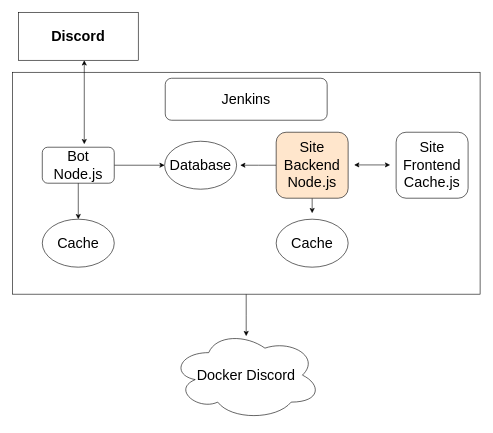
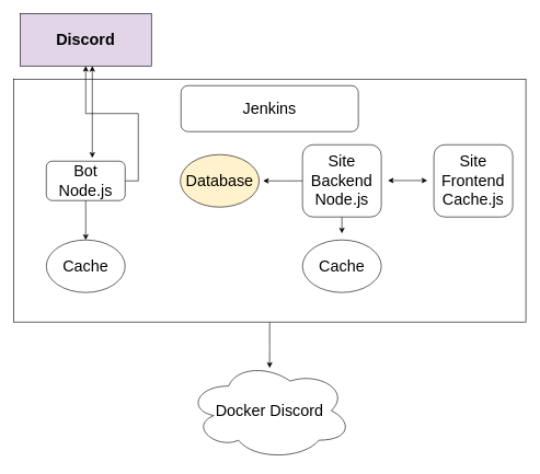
  <mxCell id="0" />
  <mxCell id="1" parent="0" />
  <mxCell id="2" style="edgeStyle=orthogonalEdgeStyle;rounded=0;orthogonalLoop=1;jettySize=auto;html=1;exitX=0.5;exitY=1;exitDx=0;exitDy=0;fontSize=24;" edge="1" parent="1" source="3"><mxGeometry relative="1" as="geometry"><mxPoint x="410" y="560" as="targetPoint" /></mxGeometry></mxCell>
  <mxCell id="3" value="" style="rounded=0;whiteSpace=wrap;html=1;fontSize=24;" vertex="1" parent="1"><mxGeometry x="20" y="120" width="780" height="370" as="geometry" /></mxCell>
- <mxCell id="4" value="&lt;font style=&quot;font-size: 24px&quot;&gt;Discord&lt;/font&gt;" style="rounded=0;whiteSpace=wrap;html=1;fontStyle=1" vertex="1" parent="1"><mxGeometry x="30" y="20" width="200" height="80" as="geometry" /></mxCell>
+ <mxCell id="4" value="&lt;font style=&quot;font-size: 24px&quot;&gt;Discord&lt;/font&gt;" style="rounded=0;whiteSpace=wrap;html=1;fontStyle=1;fillColor=#e1d5e7;" vertex="1" parent="1"><mxGeometry x="30" y="20" width="200" height="80" as="geometry" /></mxCell>
  <mxCell id="5" value="" style="endArrow=classic;startArrow=classic;html=1;rounded=0;fontSize=24;" edge="1" parent="1"><mxGeometry width="50" height="50" relative="1" as="geometry"><mxPoint x="140" y="240" as="sourcePoint" /><mxPoint x="140" y="100" as="targetPoint" /></mxGeometry></mxCell>
- <mxCell id="6" style="edgeStyle=orthogonalEdgeStyle;rounded=0;orthogonalLoop=1;jettySize=auto;html=1;exitX=1;exitY=0.5;exitDx=0;exitDy=0;fontSize=24;" edge="1" parent="1" source="7" target="10"><mxGeometry relative="1" as="geometry" /></mxCell>
+ <mxCell id="6" style="edgeStyle=orthogonalEdgeStyle;rounded=0;orthogonalLoop=1;jettySize=auto;html=1;exitX=1;exitY=0.5;exitDx=0;exitDy=0;fontSize=24;" edge="1" parent="1" source="7" target="4"><mxGeometry relative="1" as="geometry" /></mxCell>
  <mxCell id="7" value="Bot Node.js" style="rounded=1;whiteSpace=wrap;html=1;fontSize=24;" vertex="1" parent="1"><mxGeometry x="70" y="245" width="120" height="60" as="geometry" /></mxCell>
  <mxCell id="8" value="" style="endArrow=classic;html=1;rounded=0;fontSize=24;exitX=0.5;exitY=1;exitDx=0;exitDy=0;" edge="1" parent="1" source="7"><mxGeometry width="50" height="50" relative="1" as="geometry"><mxPoint x="190" y="425" as="sourcePoint" /><mxPoint x="130" y="365" as="targetPoint" /></mxGeometry></mxCell>
  <mxCell id="9" value="Cache" style="ellipse;whiteSpace=wrap;html=1;fontSize=24;" vertex="1" parent="1"><mxGeometry x="70" y="365" width="120" height="80" as="geometry" /></mxCell>
- <mxCell id="10" value="Database" style="ellipse;whiteSpace=wrap;html=1;fontSize=24;" vertex="1" parent="1"><mxGeometry x="274" y="235" width="120" height="80" as="geometry" /></mxCell>
+ <mxCell id="10" value="Database" style="ellipse;whiteSpace=wrap;html=1;fontSize=24;fillColor=#fff2cc;" vertex="1" parent="1"><mxGeometry x="274" y="235" width="120" height="80" as="geometry" /></mxCell>
  <mxCell id="11" style="edgeStyle=orthogonalEdgeStyle;rounded=0;orthogonalLoop=1;jettySize=auto;html=1;exitX=0;exitY=0.5;exitDx=0;exitDy=0;fontSize=24;" edge="1" parent="1" source="13"><mxGeometry relative="1" as="geometry"><mxPoint x="400" y="275" as="targetPoint" /></mxGeometry></mxCell>
  <mxCell id="12" style="edgeStyle=orthogonalEdgeStyle;rounded=0;orthogonalLoop=1;jettySize=auto;html=1;exitX=0.5;exitY=1;exitDx=0;exitDy=0;fontSize=24;" edge="1" parent="1" source="13"><mxGeometry relative="1" as="geometry"><mxPoint x="520" y="355" as="targetPoint" /></mxGeometry></mxCell>
- <mxCell id="13" value="Site Backend Node.js" style="rounded=1;whiteSpace=wrap;html=1;fontSize=24;fillColor=#ffe6cc;" vertex="1" parent="1"><mxGeometry x="460" y="220" width="120" height="110" as="geometry" /></mxCell>
+ <mxCell id="13" value="Site Backend Node.js" style="rounded=1;whiteSpace=wrap;html=1;fontSize=24;" vertex="1" parent="1"><mxGeometry x="460" y="220" width="120" height="110" as="geometry" /></mxCell>
  <mxCell id="14" value="Site Frontend Cache.js" style="rounded=1;whiteSpace=wrap;html=1;fontSize=24;" vertex="1" parent="1"><mxGeometry x="660" y="220" width="120" height="110" as="geometry" /></mxCell>
  <mxCell id="15" value="Cache" style="ellipse;whiteSpace=wrap;html=1;fontSize=24;" vertex="1" parent="1"><mxGeometry x="460" y="365" width="120" height="80" as="geometry" /></mxCell>
  <mxCell id="16" value="" style="endArrow=classic;startArrow=classic;html=1;rounded=0;fontSize=24;" edge="1" parent="1"><mxGeometry width="50" height="50" relative="1" as="geometry"><mxPoint x="590" y="274.5" as="sourcePoint" /><mxPoint x="650" y="274.5" as="targetPoint" /></mxGeometry></mxCell>
  <mxCell id="17" value="Jenkins" style="rounded=1;whiteSpace=wrap;html=1;fontSize=24;" vertex="1" parent="1"><mxGeometry x="275" y="130" width="270" height="70" as="geometry" /></mxCell>
  <mxCell id="18" value="Docker Discord" style="ellipse;shape=cloud;whiteSpace=wrap;html=1;fontSize=24;" vertex="1" parent="1"><mxGeometry x="285" y="550" width="250" height="150" as="geometry" /></mxCell>
